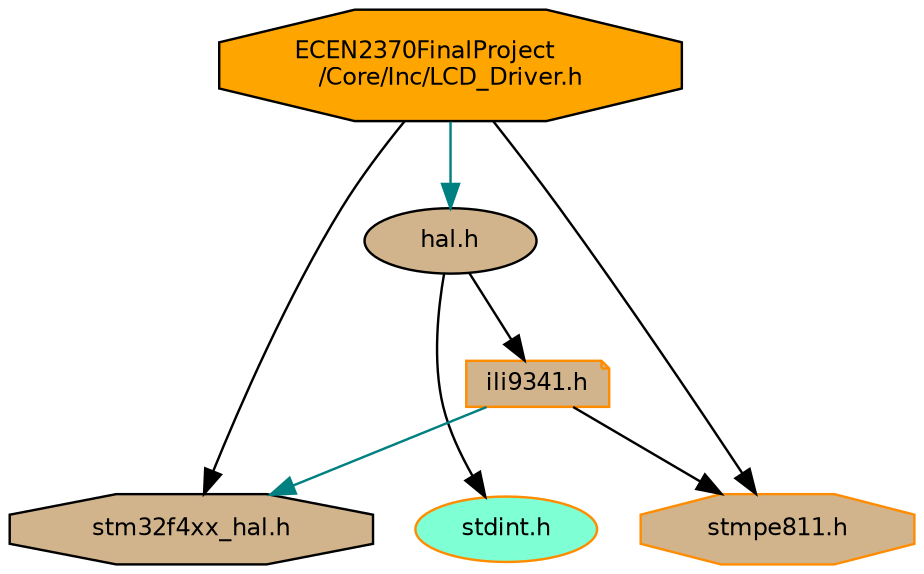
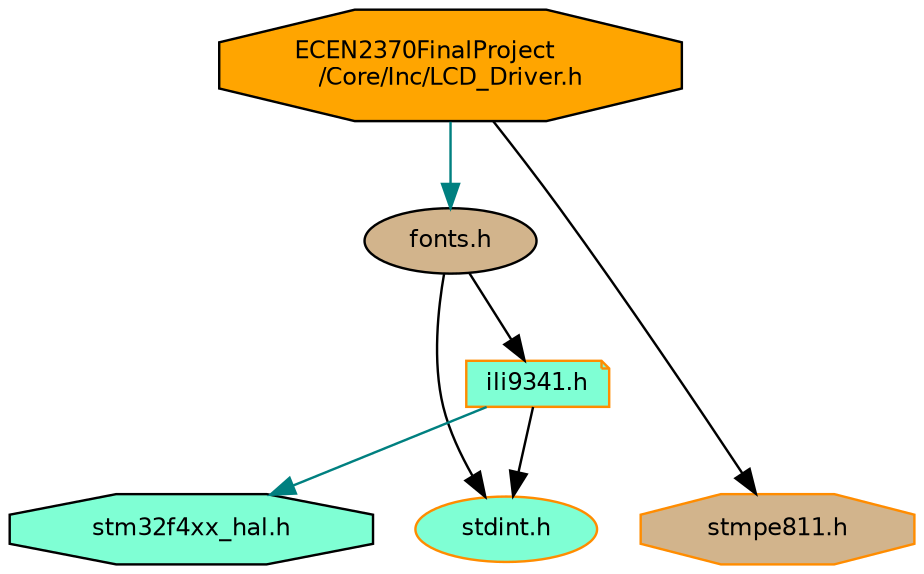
  digraph {
    node [color=black fillcolor=tan fontname=Helvetica fontsize=10 shape=octagon style=filled]
    edge [color=black fontname=Helvetica fontsize=10 labelfontname=Helvetica labelfontsize=10 style=solid]
    n1 [fillcolor=orange fontcolor=black height=0.2 label="ECEN2370FinalProject\l/Core/Inc/LCD_Driver.h" width=0.4]
-   n2 [height=0.2 label="stm32f4xx_hal.h" width=0.4]
-   n3 [height=0.2 label="hal.h" shape=ellipse width=0.4]
+   n2 [fillcolor=aquamarine height=0.2 label="stm32f4xx_hal.h" width=0.4]
+   n3 [height=0.2 label="fonts.h" shape=ellipse width=0.4]
    n4 [color=darkorange height=0.2 label="stmpe811.h" width=0.4]
-   n5 [color=darkorange height=0.2 label="ili9341.h" shape=note width=0.4]
+   n5 [color=darkorange fillcolor=aquamarine height=0.2 label="ili9341.h" shape=note width=0.4]
    n6 [color=darkorange fillcolor=aquamarine height=0.2 label="stdint.h" shape=ellipse width=0.4]
-   n1 -> n2
    n1 -> n3 [color=teal]
    n1 -> n4
    n3 -> n5
    n3 -> n6
    n5 -> n2 [color=teal]
-   n5 -> n4
+   n5 -> n6
  }
